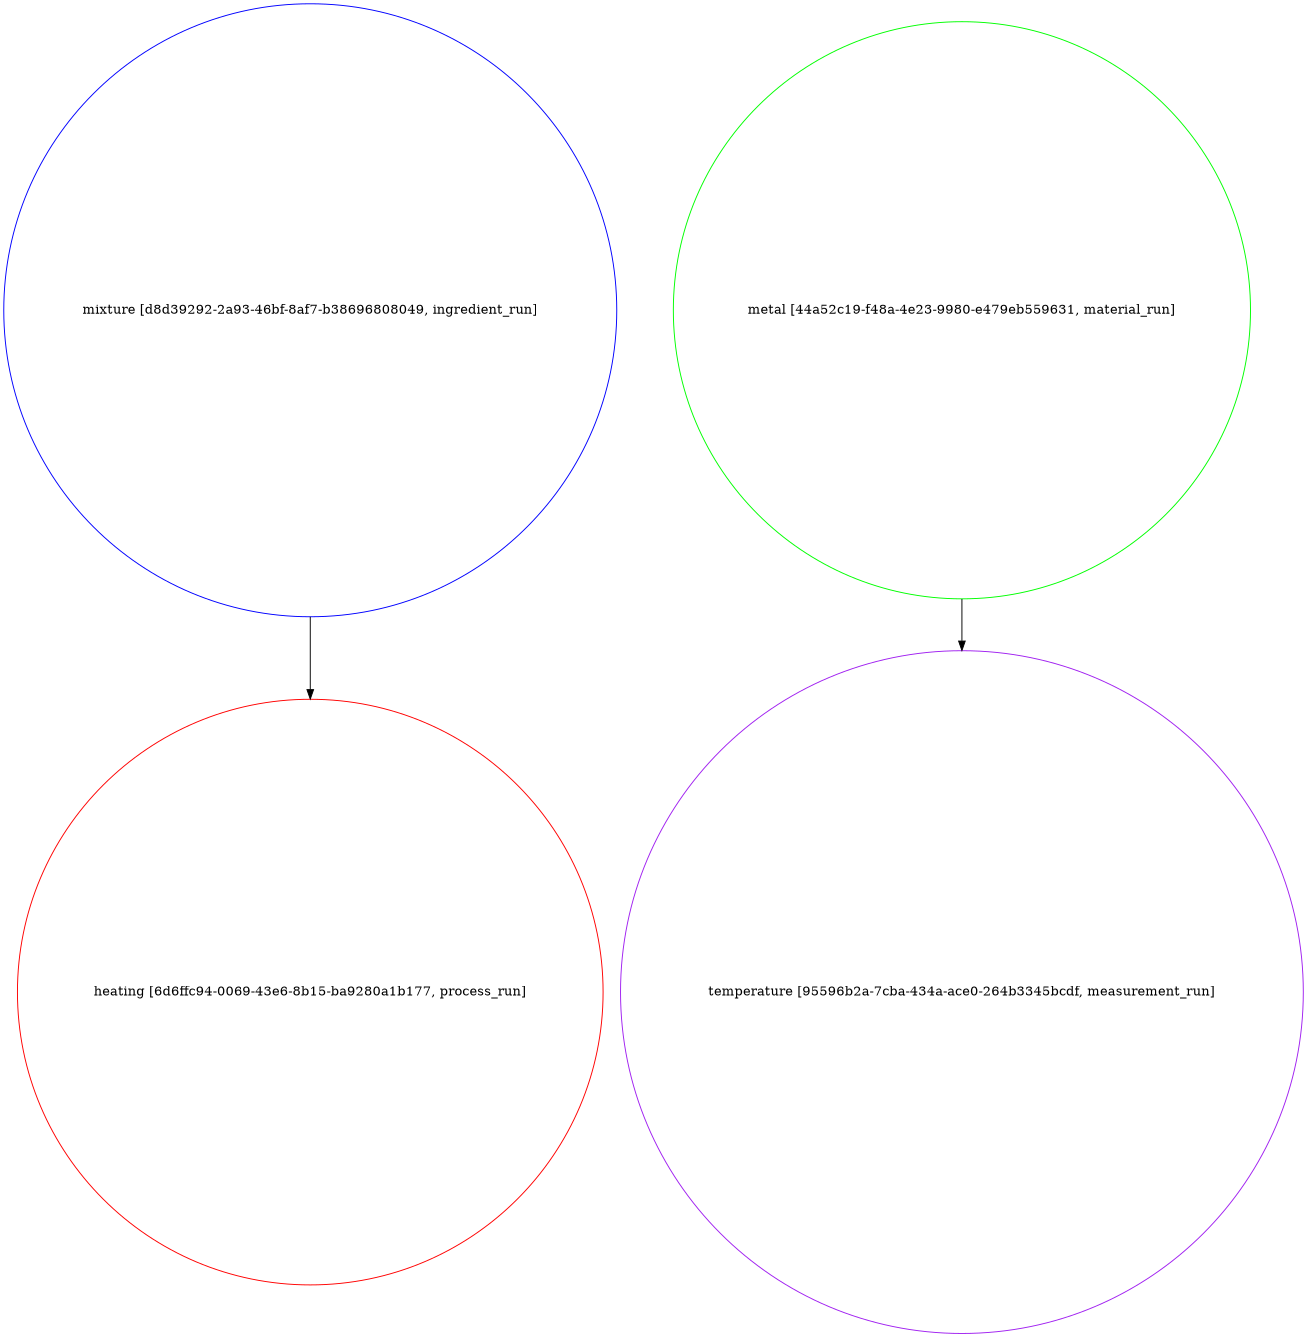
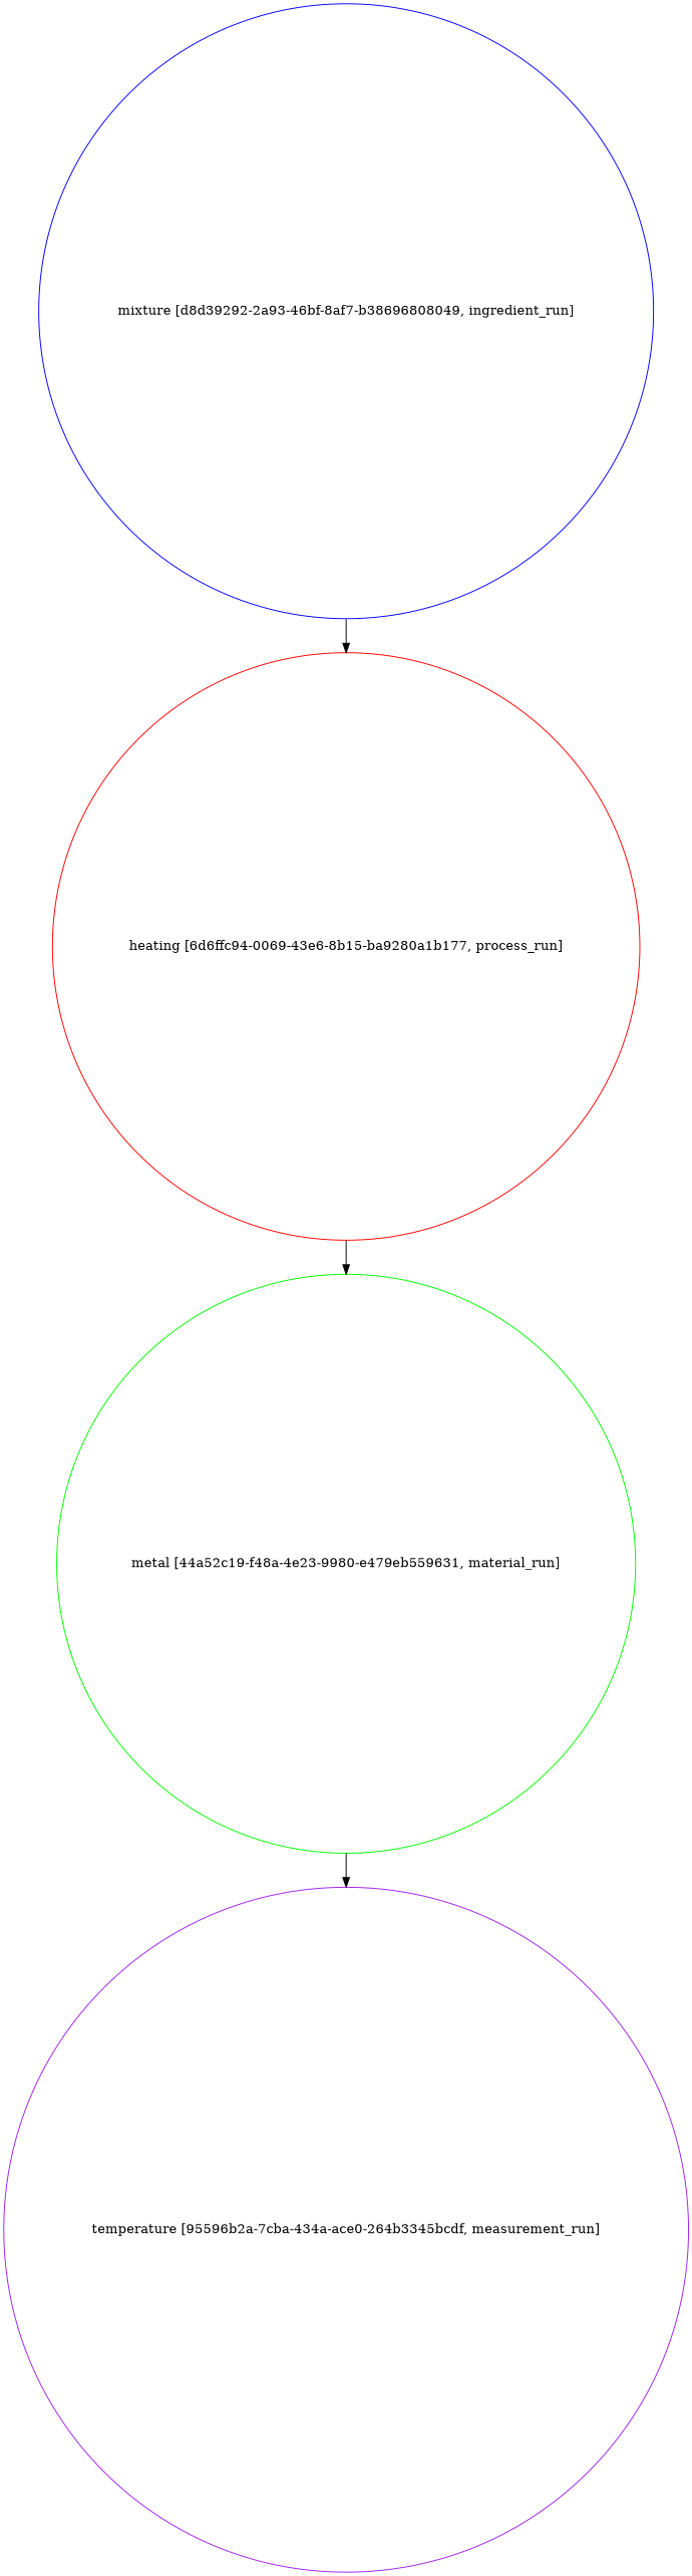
  strict digraph {
    node [shape=circle]
    "mixture [d8d39292-2a93-46bf-8af7-b38696808049, ingredient_run]" [color=blue height=9.027 object="{\"absolute_quantity\": null, \"file_links\": [], \"labels\": [], \"mass_fraction\": null, \"material\": null, \"name\": \"mixture\", \"notes\": null, \"number_fraction\": null, \"process\": {\"id\": \"6d6ffc94-0069-43e6-8b15-ba9280a1b177\", \"scope\": \"auto\", \"type\": \"link_by_uid\"}, \"spec\": {\"id\": \"c4960a80-1bef-4523-a1d6-6534014e8df9\", \"scope\": \"auto\", \"type\": \"link_by_uid\"}, \"tags\": [], \"type\": \"ingredient_run\", \"uids\": {\"auto\": \"d8d39292-2a93-46bf-8af7-b38696808049\"}, \"volume_fraction\": null}" type=ingredient_run uuid="d8d39292-2a93-46bf-8af7-b38696808049" width=9.027]
    "heating [6d6ffc94-0069-43e6-8b15-ba9280a1b177, process_run]" [color=red height=8.6298 object="{\"conditions\": [], \"file_links\": [], \"name\": \"heating\", \"notes\": null, \"parameters\": [], \"source\": null, \"spec\": {\"id\": \"9c29b677-e8ee-4533-8110-86160664cb0d\", \"scope\": \"auto\", \"type\": \"link_by_uid\"}, \"tags\": [], \"type\": \"process_run\", \"uids\": {\"auto\": \"6d6ffc94-0069-43e6-8b15-ba9280a1b177\"}}" type=process_run uuid="6d6ffc94-0069-43e6-8b15-ba9280a1b177" width=8.6298]
    "metal [44a52c19-f48a-4e23-9980-e479eb559631, material_run]" [color=green height=8.5034 object="{\"file_links\": [], \"name\": \"metal\", \"notes\": null, \"process\": {\"id\": \"6d6ffc94-0069-43e6-8b15-ba9280a1b177\", \"scope\": \"auto\", \"type\": \"link_by_uid\"}, \"sample_type\": \"unknown\", \"spec\": {\"id\": \"67dccd68-9954-465a-b441-cf7e3556b16c\", \"scope\": \"auto\", \"type\": \"link_by_uid\"}, \"tags\": [], \"type\": \"material_run\", \"uids\": {\"auto\": \"44a52c19-f48a-4e23-9980-e479eb559631\"}}" type=material_run uuid="44a52c19-f48a-4e23-9980-e479eb559631" width=8.5034]
    "temperature [95596b2a-7cba-434a-ace0-264b3345bcdf, measurement_run]" [color=purple height=10.056 object="{\"conditions\": [], \"file_links\": [], \"material\": {\"id\": \"44a52c19-f48a-4e23-9980-e479eb559631\", \"scope\": \"auto\", \"type\": \"link_by_uid\"}, \"name\": \"temperature\", \"notes\": null, \"parameters\": [], \"properties\": [], \"source\": null, \"spec\": {\"id\": \"54f9026c-dcf9-4338-ac7e-7728e6b1eef9\", \"scope\": \"auto\", \"type\": \"link_by_uid\"}, \"tags\": [], \"type\": \"measurement_run\", \"uids\": {\"auto\": \"95596b2a-7cba-434a-ace0-264b3345bcdf\"}}" type=measurement_run uuid="95596b2a-7cba-434a-ace0-264b3345bcdf" width=10.056]
    "mixture [d8d39292-2a93-46bf-8af7-b38696808049, ingredient_run]" -> "heating [6d6ffc94-0069-43e6-8b15-ba9280a1b177, process_run]"
+   "heating [6d6ffc94-0069-43e6-8b15-ba9280a1b177, process_run]" -> "metal [44a52c19-f48a-4e23-9980-e479eb559631, material_run]"
    "metal [44a52c19-f48a-4e23-9980-e479eb559631, material_run]" -> "temperature [95596b2a-7cba-434a-ace0-264b3345bcdf, measurement_run]"
  }
